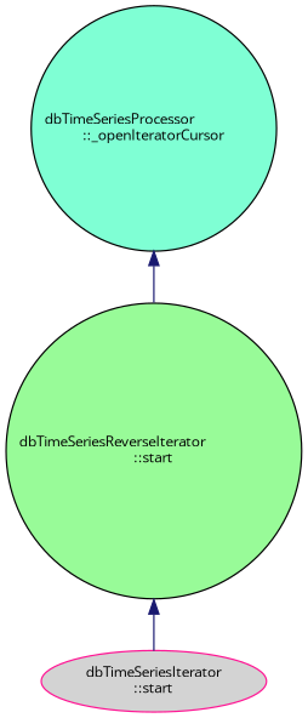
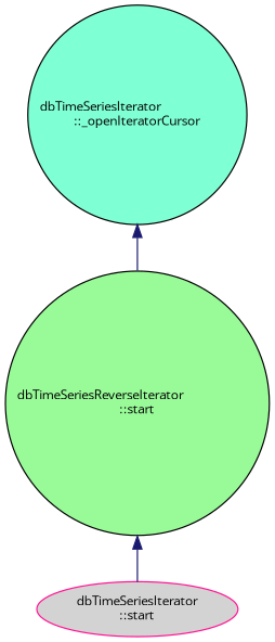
  digraph {
    fontname="Open Sans"
    rankdir=TB
    node [color=black fontname="Open Sans" fontsize=10 shape=circle style=filled]
    edge [color=midnightblue dir=back fontname="Open Sans" fontsize=10 labelfontname=Helvetica labelfontsize=10 style=solid]
-   n1 [fillcolor=aquamarine fontcolor=black height=0.2 label="dbTimeSeriesProcessor\l::_openIteratorCursor" width=0.4]
+   n1 [fillcolor=aquamarine fontcolor=black height=0.2 label="dbTimeSeriesIterator\l::_openIteratorCursor" width=0.4]
    n2 [fillcolor=palegreen height=0.2 label="dbTimeSeriesReverseIterator\l::start" width=0.4]
    n3 [color=deeppink fillcolor=lightgrey height=0.2 label="dbTimeSeriesIterator\l::start" shape=ellipse width=0.4]
    n1 -> n2
    n2 -> n3
  }
